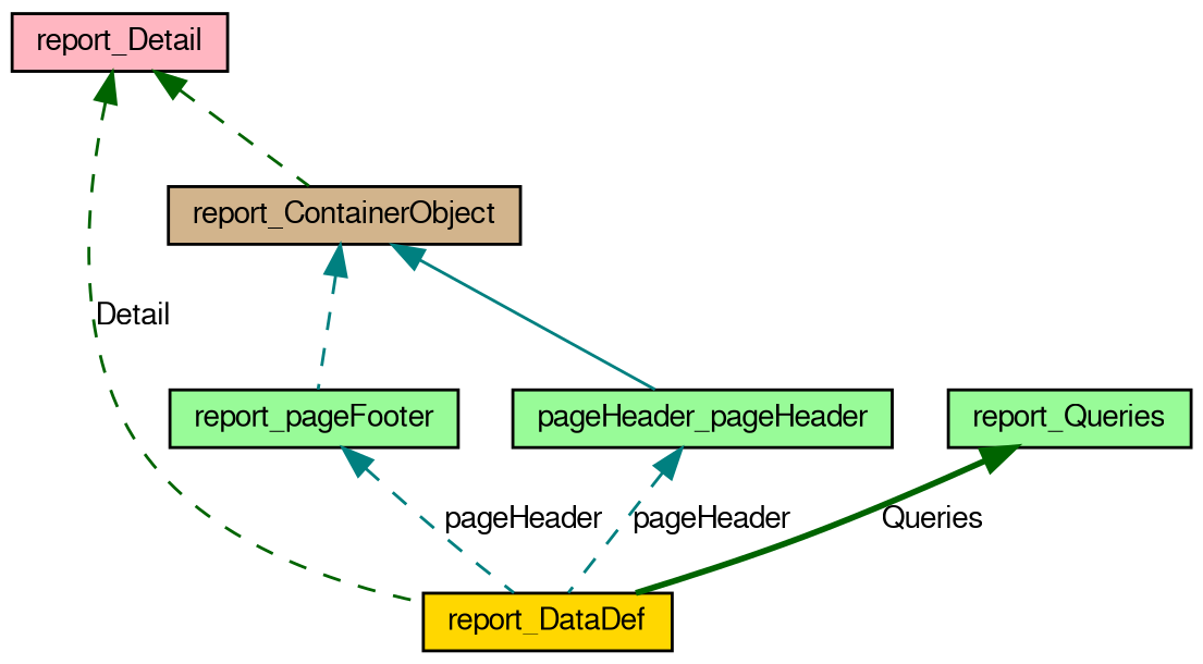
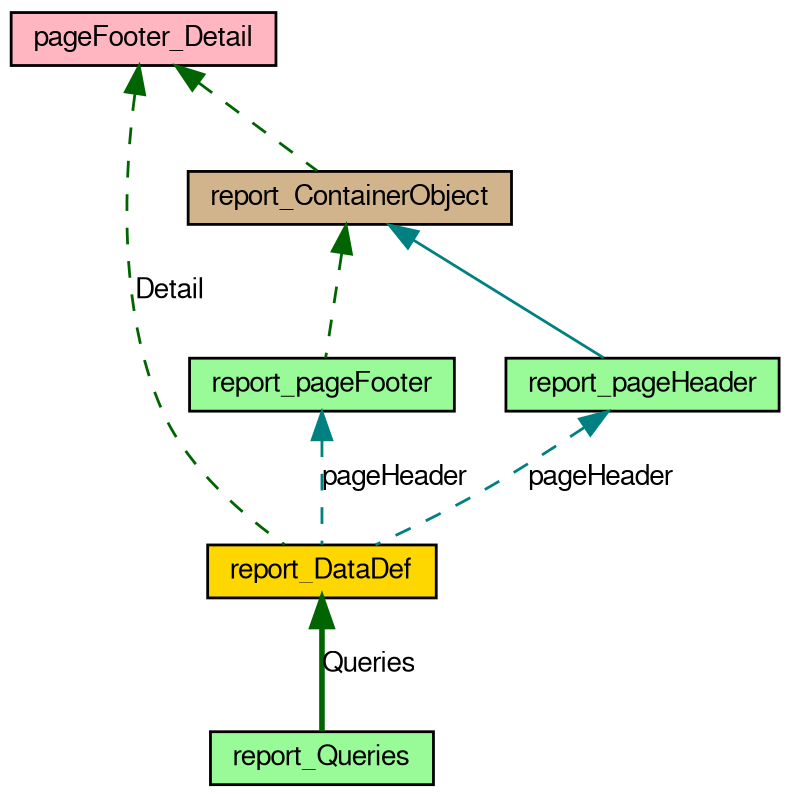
  digraph {
    node [color=black fillcolor=palegreen fontname=FreeSans fontsize=10 shape=record style=filled]
    edge [color=darkgreen dir=back fontname=FreeSans fontsize=10 labelfontname=FreeSans labelfontsize=10 style=dashed]
    n1 [fillcolor=gold fontcolor=black height=0.2 label=report_DataDef width=0.4]
    n2 [height=0.2 label=report_pageFooter width=0.4]
    n3 [fillcolor=tan height=0.2 label=report_ContainerObject width=0.4]
-   n4 [height=0.2 label=pageHeader_pageHeader width=0.4]
-   n5 [fillcolor=lightpink height=0.2 label=report_Detail width=0.4]
+   n4 [height=0.2 label=report_pageHeader width=0.4]
+   n5 [fillcolor=lightpink height=0.2 label=pageFooter_Detail width=0.4]
    n6 [height=0.2 label=report_Queries width=0.4]
    n2 -> n1 [color=teal label=pageHeader]
-   n3 -> n2 [color=teal]
+   n3 -> n2
    n3 -> n4 [color=teal style=solid]
    n4 -> n1 [color=teal label=pageHeader]
    n5 -> n1 [label=Detail]
    n5 -> n3
-   n6 -> n1 [label=Queries style=bold]
+   n1 -> n6 [label=Queries style=bold]
  }
